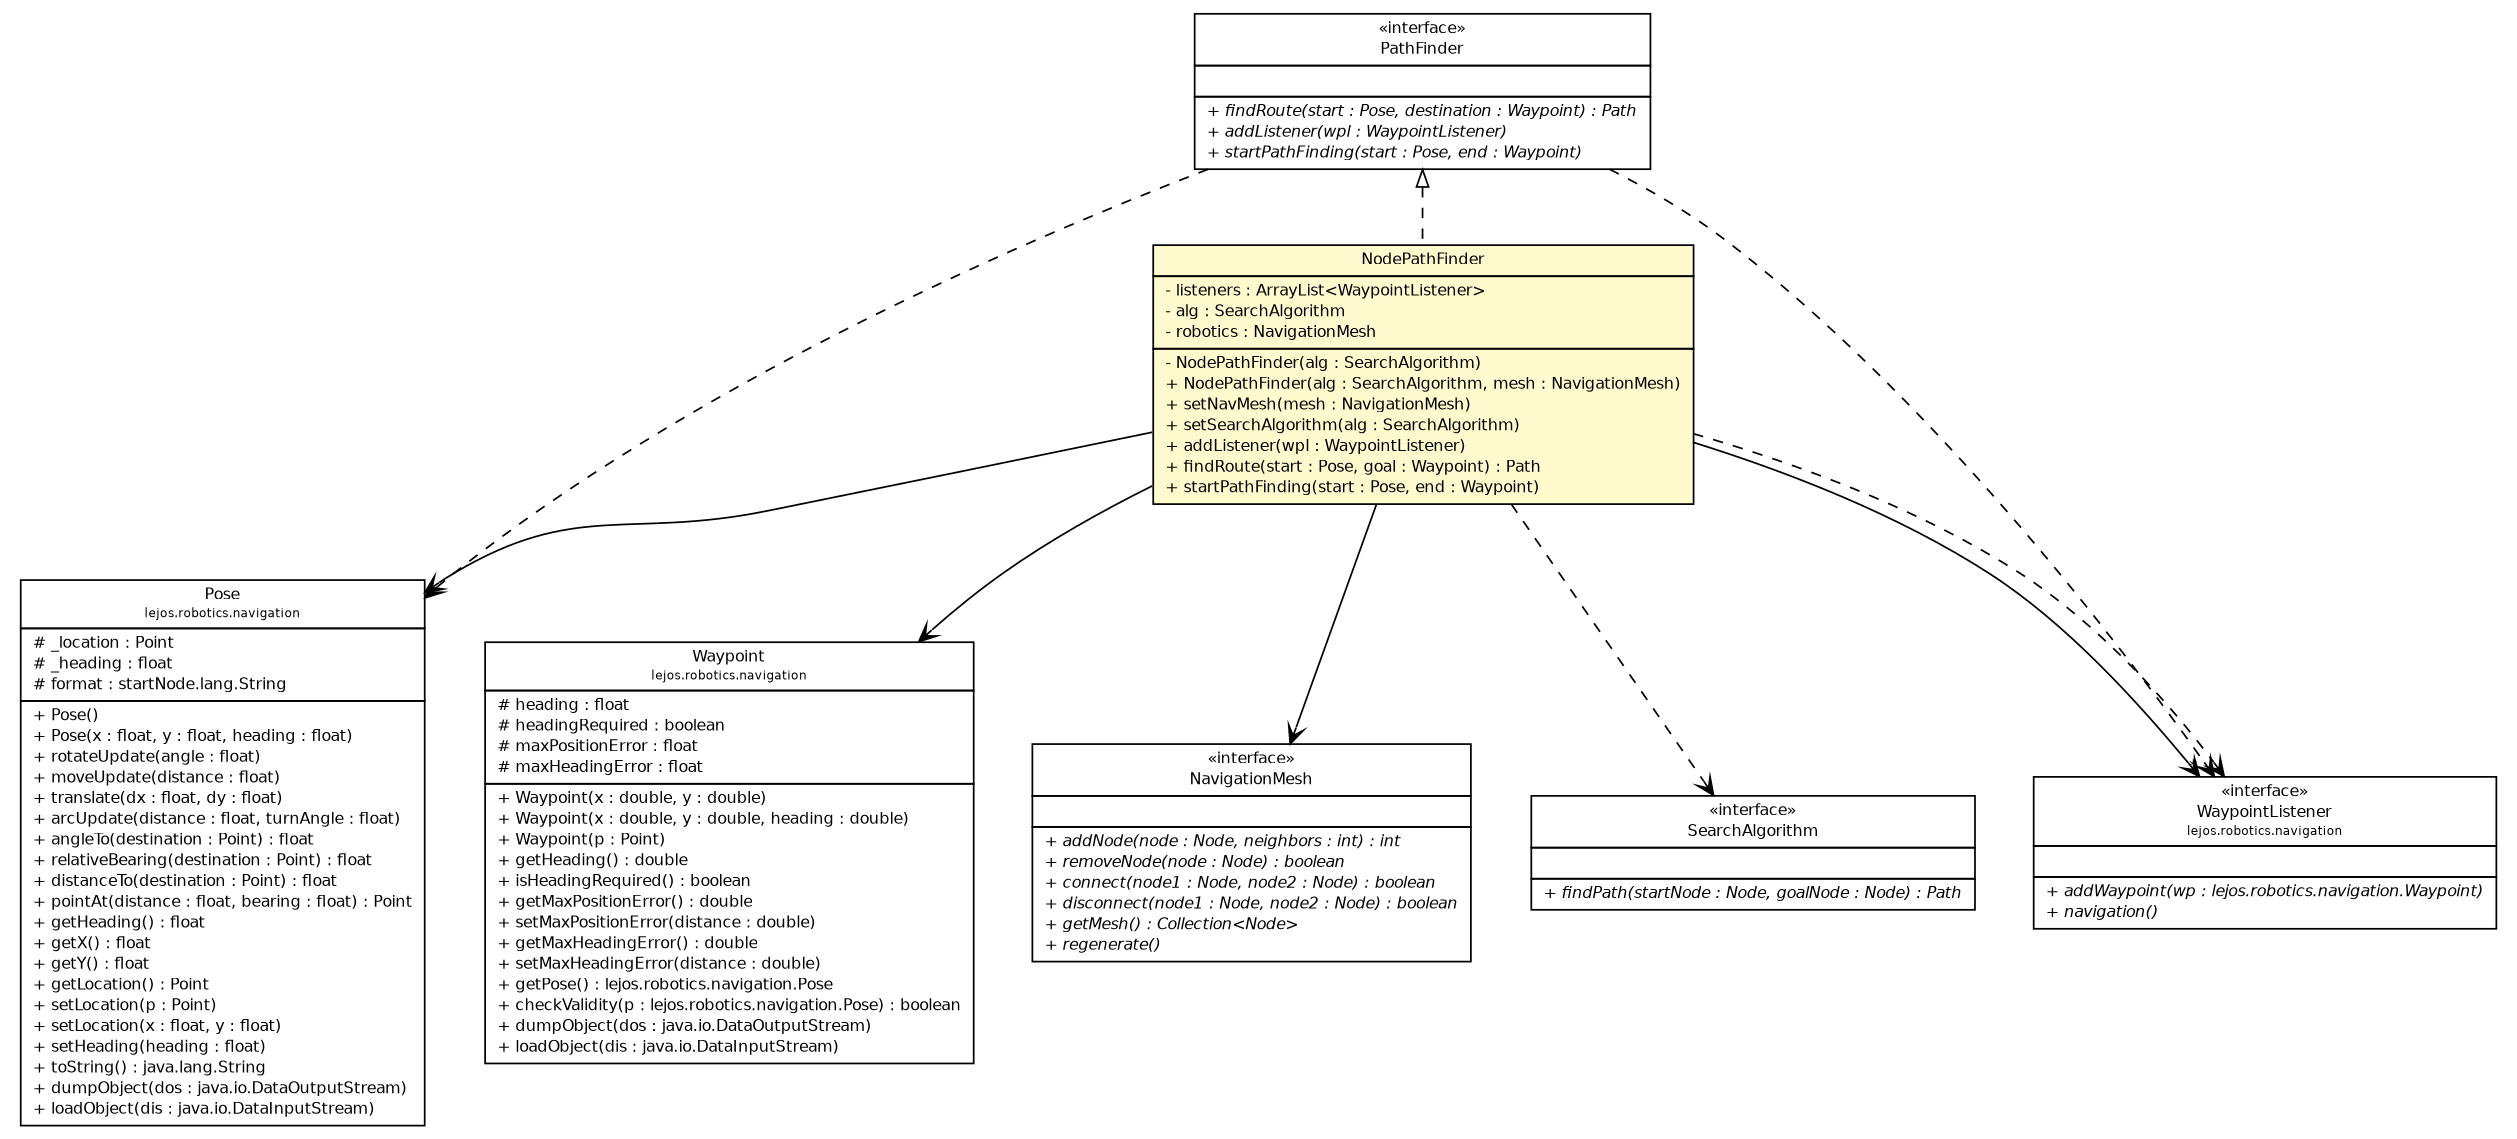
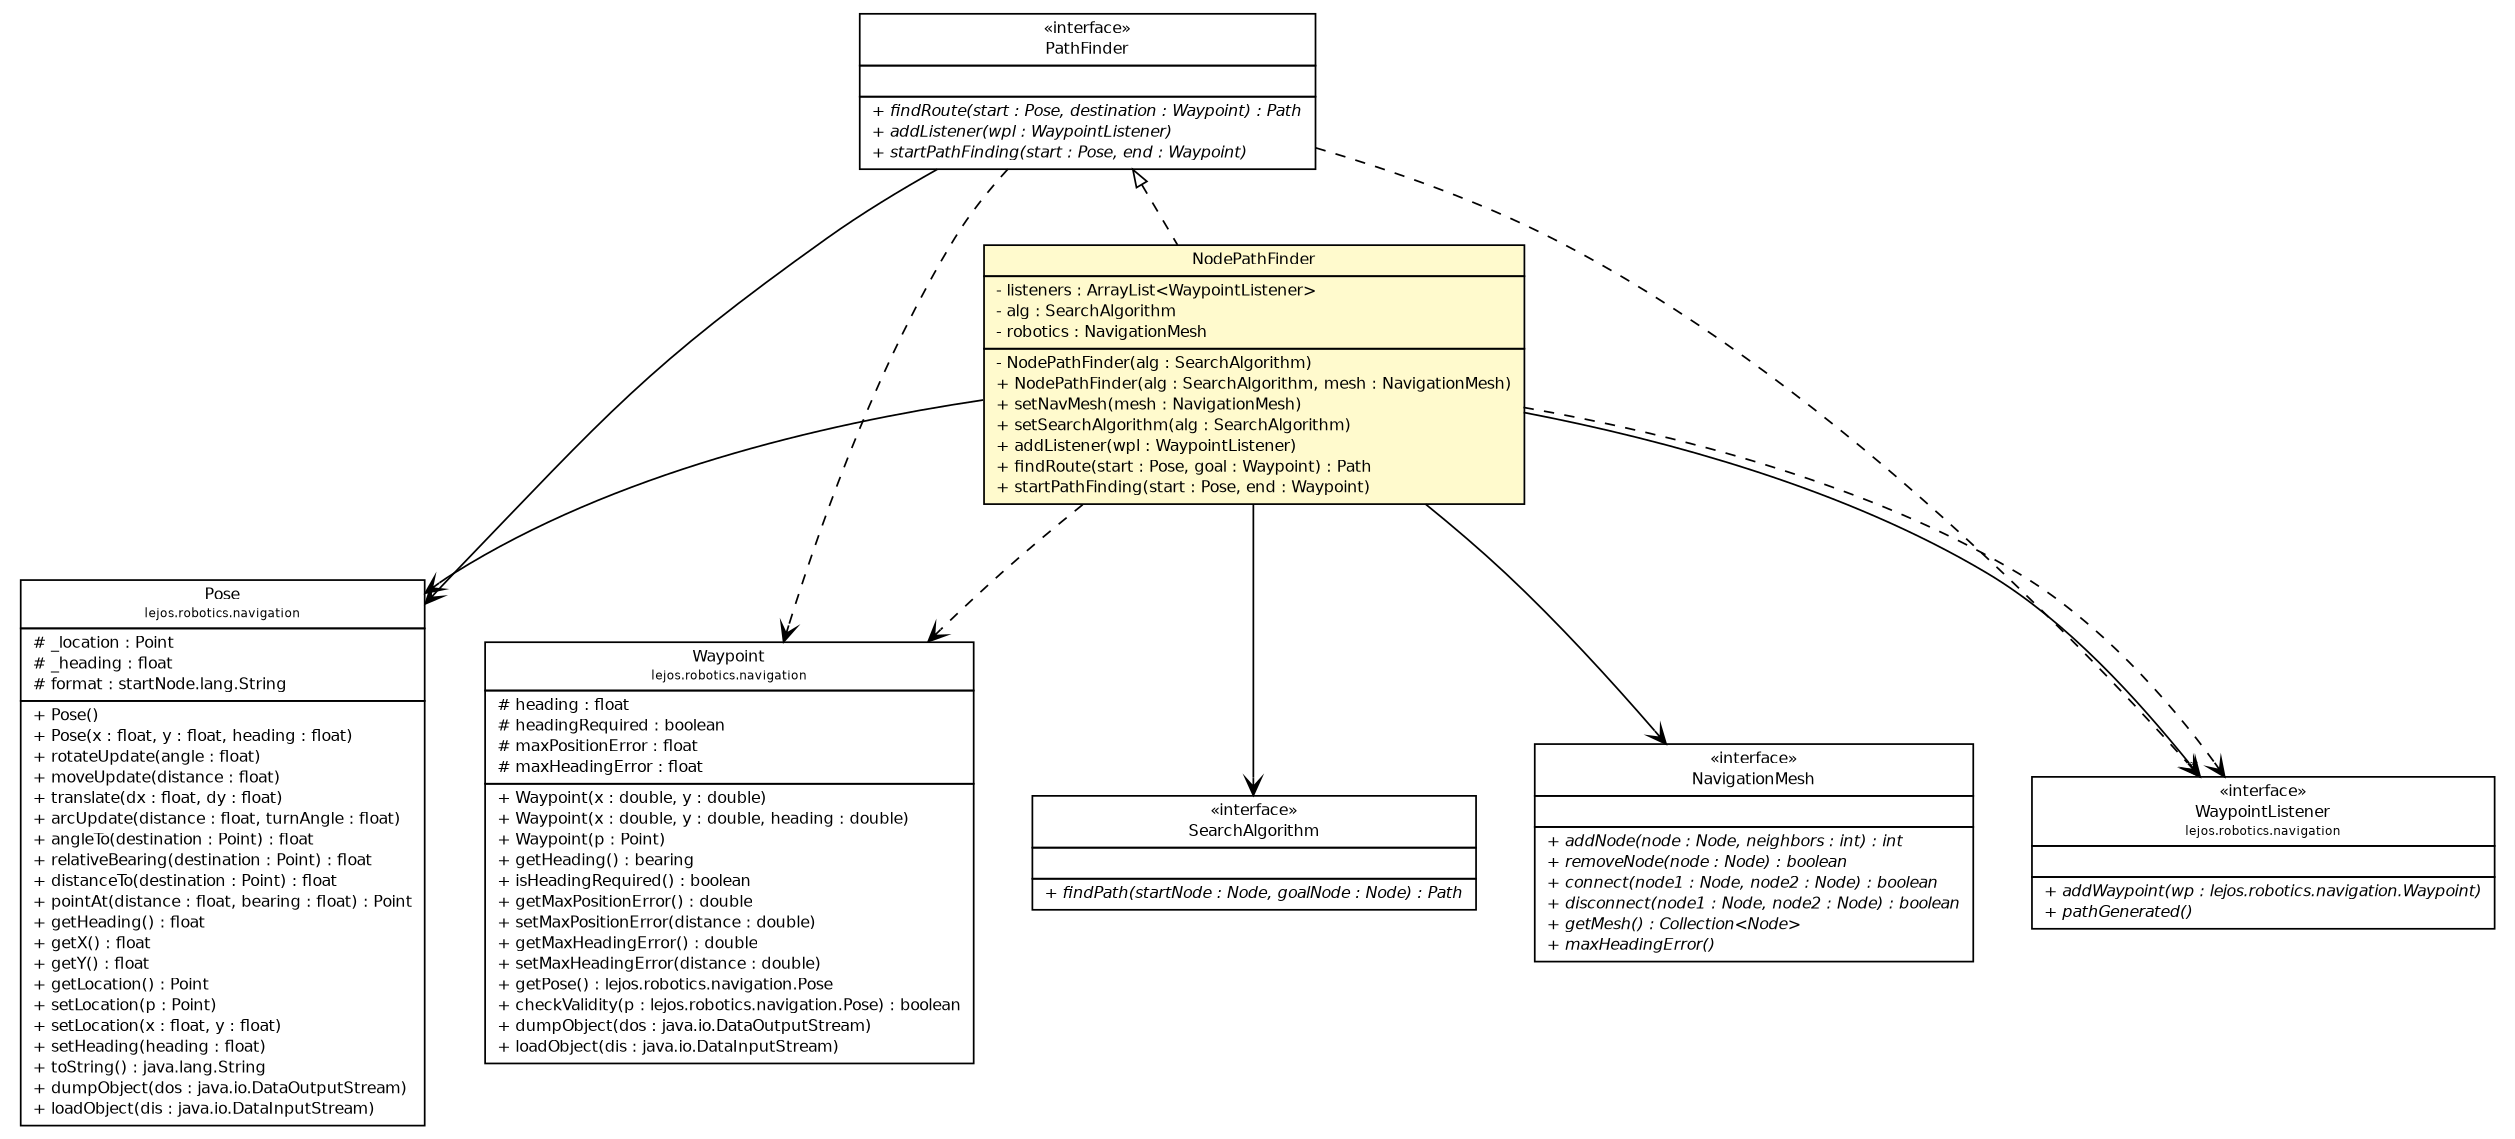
  digraph {
    nodesep=0.25
    ranksep=0.5
    node [fontcolor=black fontname=Helvetica fontsize=9.0 shape=plaintext]
    edge [arrowhead=open color=black fontcolor=black fontname=Helvetica fontsize=10.0 headport=p labelfontname=Helvetica labelfontsize=10 style=dashed tailport=p]
    n1 [label=<<table title="lejos.robotics.navigation.Pose" border="0" cellborder="1" cellspacing="0" cellpadding="2" port="p" href="../navigation/Pose.html"> 		<tr><td><table border="0" cellspacing="0" cellpadding="1"> <tr><td align="center" balign="center"> Pose </td></tr> <tr><td align="center" balign="center"><font point-size="7.0"> lejos.robotics.navigation </font></td></tr> 		</table></td></tr> 		<tr><td><table border="0" cellspacing="0" cellpadding="1"> <tr><td align="left" balign="left"> # _location : Point </td></tr> <tr><td align="left" balign="left"> # _heading : float </td></tr> <tr><td align="left" balign="left"> # format : startNode.lang.String </td></tr> 		</table></td></tr> 		<tr><td><table border="0" cellspacing="0" cellpadding="1"> <tr><td align="left" balign="left"> + Pose() </td></tr> <tr><td align="left" balign="left"> + Pose(x : float, y : float, heading : float) </td></tr> <tr><td align="left" balign="left"> + rotateUpdate(angle : float) </td></tr> <tr><td align="left" balign="left"> + moveUpdate(distance : float) </td></tr> <tr><td align="left" balign="left"> + translate(dx : float, dy : float) </td></tr> <tr><td align="left" balign="left"> + arcUpdate(distance : float, turnAngle : float) </td></tr> <tr><td align="left" balign="left"> + angleTo(destination : Point) : float </td></tr> <tr><td align="left" balign="left"> + relativeBearing(destination : Point) : float </td></tr> <tr><td align="left" balign="left"> + distanceTo(destination : Point) : float </td></tr> <tr><td align="left" balign="left"> + pointAt(distance : float, bearing : float) : Point </td></tr> <tr><td align="left" balign="left"> + getHeading() : float </td></tr> <tr><td align="left" balign="left"> + getX() : float </td></tr> <tr><td align="left" balign="left"> + getY() : float </td></tr> <tr><td align="left" balign="left"> + getLocation() : Point </td></tr> <tr><td align="left" balign="left"> + setLocation(p : Point) </td></tr> <tr><td align="left" balign="left"> + setLocation(x : float, y : float) </td></tr> <tr><td align="left" balign="left"> + setHeading(heading : float) </td></tr> <tr><td align="left" balign="left"> + toString() : java.lang.String </td></tr> <tr><td align="left" balign="left"> + dumpObject(dos : java.io.DataOutputStream) </td></tr> <tr><td align="left" balign="left"> + loadObject(dis : java.io.DataInputStream) </td></tr> 		</table></td></tr> 		</table>>]
-   n2 [label=<<table title="lejos.robotics.navigation.Waypoint" border="0" cellborder="1" cellspacing="0" cellpadding="2" port="p" href="../navigation/Waypoint.html"> 		<tr><td><table border="0" cellspacing="0" cellpadding="1"> <tr><td align="center" balign="center"> Waypoint </td></tr> <tr><td align="center" balign="center"><font point-size="7.0"> lejos.robotics.navigation </font></td></tr> 		</table></td></tr> 		<tr><td><table border="0" cellspacing="0" cellpadding="1"> <tr><td align="left" balign="left"> # heading : float </td></tr> <tr><td align="left" balign="left"> # headingRequired : boolean </td></tr> <tr><td align="left" balign="left"> # maxPositionError : float </td></tr> <tr><td align="left" balign="left"> # maxHeadingError : float </td></tr> 		</table></td></tr> 		<tr><td><table border="0" cellspacing="0" cellpadding="1"> <tr><td align="left" balign="left"> + Waypoint(x : double, y : double) </td></tr> <tr><td align="left" balign="left"> + Waypoint(x : double, y : double, heading : double) </td></tr> <tr><td align="left" balign="left"> + Waypoint(p : Point) </td></tr> <tr><td align="left" balign="left"> + getHeading() : double </td></tr> <tr><td align="left" balign="left"> + isHeadingRequired() : boolean </td></tr> <tr><td align="left" balign="left"> + getMaxPositionError() : double </td></tr> <tr><td align="left" balign="left"> + setMaxPositionError(distance : double) </td></tr> <tr><td align="left" balign="left"> + getMaxHeadingError() : double </td></tr> <tr><td align="left" balign="left"> + setMaxHeadingError(distance : double) </td></tr> <tr><td align="left" balign="left"> + getPose() : lejos.robotics.navigation.Pose </td></tr> <tr><td align="left" balign="left"> + checkValidity(p : lejos.robotics.navigation.Pose) : boolean </td></tr> <tr><td align="left" balign="left"> + dumpObject(dos : java.io.DataOutputStream) </td></tr> <tr><td align="left" balign="left"> + loadObject(dis : java.io.DataInputStream) </td></tr> 		</table></td></tr> 		</table>>]
-   n3 [label=<<table title="lejos.robotics.navigation.WaypointListener" border="0" cellborder="1" cellspacing="0" cellpadding="2" port="p" href="../navigation/WaypointListener.html"> 		<tr><td><table border="0" cellspacing="0" cellpadding="1"> <tr><td align="center" balign="center"> &#171;interface&#187; </td></tr> <tr><td align="center" balign="center"> WaypointListener </td></tr> <tr><td align="center" balign="center"><font point-size="7.0"> lejos.robotics.navigation </font></td></tr> 		</table></td></tr> 		<tr><td><table border="0" cellspacing="0" cellpadding="1"> <tr><td align="left" balign="left">  </td></tr> 		</table></td></tr> 		<tr><td><table border="0" cellspacing="0" cellpadding="1"> <tr><td align="left" balign="left"><font face="Helvetica-Oblique" point-size="9.0"> + addWaypoint(wp : lejos.robotics.navigation.Waypoint) </font></td></tr> <tr><td align="left" balign="left"><font face="Helvetica-Oblique" point-size="9.0"> + navigation() </font></td></tr> 		</table></td></tr> 		</table>>]
-   n4 [label=<<table title="lejos.robotics.pathfinding.NavigationMesh" border="0" cellborder="1" cellspacing="0" cellpadding="2" port="p" href="./NavigationMesh.html"> 		<tr><td><table border="0" cellspacing="0" cellpadding="1"> <tr><td align="center" balign="center"> &#171;interface&#187; </td></tr> <tr><td align="center" balign="center"> NavigationMesh </td></tr> 		</table></td></tr> 		<tr><td><table border="0" cellspacing="0" cellpadding="1"> <tr><td align="left" balign="left">  </td></tr> 		</table></td></tr> 		<tr><td><table border="0" cellspacing="0" cellpadding="1"> <tr><td align="left" balign="left"><font face="Helvetica-Oblique" point-size="9.0"> + addNode(node : Node, neighbors : int) : int </font></td></tr> <tr><td align="left" balign="left"><font face="Helvetica-Oblique" point-size="9.0"> + removeNode(node : Node) : boolean </font></td></tr> <tr><td align="left" balign="left"><font face="Helvetica-Oblique" point-size="9.0"> + connect(node1 : Node, node2 : Node) : boolean </font></td></tr> <tr><td align="left" balign="left"><font face="Helvetica-Oblique" point-size="9.0"> + disconnect(node1 : Node, node2 : Node) : boolean </font></td></tr> <tr><td align="left" balign="left"><font face="Helvetica-Oblique" point-size="9.0"> + getMesh() : Collection&lt;Node&gt; </font></td></tr> <tr><td align="left" balign="left"><font face="Helvetica-Oblique" point-size="9.0"> + regenerate() </font></td></tr> 		</table></td></tr> 		</table>>]
+   n2 [label=<<table title="lejos.robotics.navigation.Waypoint" border="0" cellborder="1" cellspacing="0" cellpadding="2" port="p" href="../navigation/Waypoint.html"> 		<tr><td><table border="0" cellspacing="0" cellpadding="1"> <tr><td align="center" balign="center"> Waypoint </td></tr> <tr><td align="center" balign="center"><font point-size="7.0"> lejos.robotics.navigation </font></td></tr> 		</table></td></tr> 		<tr><td><table border="0" cellspacing="0" cellpadding="1"> <tr><td align="left" balign="left"> # heading : float </td></tr> <tr><td align="left" balign="left"> # headingRequired : boolean </td></tr> <tr><td align="left" balign="left"> # maxPositionError : float </td></tr> <tr><td align="left" balign="left"> # maxHeadingError : float </td></tr> 		</table></td></tr> 		<tr><td><table border="0" cellspacing="0" cellpadding="1"> <tr><td align="left" balign="left"> + Waypoint(x : double, y : double) </td></tr> <tr><td align="left" balign="left"> + Waypoint(x : double, y : double, heading : double) </td></tr> <tr><td align="left" balign="left"> + Waypoint(p : Point) </td></tr> <tr><td align="left" balign="left"> + getHeading() : bearing </td></tr> <tr><td align="left" balign="left"> + isHeadingRequired() : boolean </td></tr> <tr><td align="left" balign="left"> + getMaxPositionError() : double </td></tr> <tr><td align="left" balign="left"> + setMaxPositionError(distance : double) </td></tr> <tr><td align="left" balign="left"> + getMaxHeadingError() : double </td></tr> <tr><td align="left" balign="left"> + setMaxHeadingError(distance : double) </td></tr> <tr><td align="left" balign="left"> + getPose() : lejos.robotics.navigation.Pose </td></tr> <tr><td align="left" balign="left"> + checkValidity(p : lejos.robotics.navigation.Pose) : boolean </td></tr> <tr><td align="left" balign="left"> + dumpObject(dos : java.io.DataOutputStream) </td></tr> <tr><td align="left" balign="left"> + loadObject(dis : java.io.DataInputStream) </td></tr> 		</table></td></tr> 		</table>>]
+   n3 [label=<<table title="lejos.robotics.navigation.WaypointListener" border="0" cellborder="1" cellspacing="0" cellpadding="2" port="p" href="../navigation/WaypointListener.html"> 		<tr><td><table border="0" cellspacing="0" cellpadding="1"> <tr><td align="center" balign="center"> &#171;interface&#187; </td></tr> <tr><td align="center" balign="center"> WaypointListener </td></tr> <tr><td align="center" balign="center"><font point-size="7.0"> lejos.robotics.navigation </font></td></tr> 		</table></td></tr> 		<tr><td><table border="0" cellspacing="0" cellpadding="1"> <tr><td align="left" balign="left">  </td></tr> 		</table></td></tr> 		<tr><td><table border="0" cellspacing="0" cellpadding="1"> <tr><td align="left" balign="left"><font face="Helvetica-Oblique" point-size="9.0"> + addWaypoint(wp : lejos.robotics.navigation.Waypoint) </font></td></tr> <tr><td align="left" balign="left"><font face="Helvetica-Oblique" point-size="9.0"> + pathGenerated() </font></td></tr> 		</table></td></tr> 		</table>>]
+   n4 [label=<<table title="lejos.robotics.pathfinding.NavigationMesh" border="0" cellborder="1" cellspacing="0" cellpadding="2" port="p" href="./NavigationMesh.html"> 		<tr><td><table border="0" cellspacing="0" cellpadding="1"> <tr><td align="center" balign="center"> &#171;interface&#187; </td></tr> <tr><td align="center" balign="center"> NavigationMesh </td></tr> 		</table></td></tr> 		<tr><td><table border="0" cellspacing="0" cellpadding="1"> <tr><td align="left" balign="left">  </td></tr> 		</table></td></tr> 		<tr><td><table border="0" cellspacing="0" cellpadding="1"> <tr><td align="left" balign="left"><font face="Helvetica-Oblique" point-size="9.0"> + addNode(node : Node, neighbors : int) : int </font></td></tr> <tr><td align="left" balign="left"><font face="Helvetica-Oblique" point-size="9.0"> + removeNode(node : Node) : boolean </font></td></tr> <tr><td align="left" balign="left"><font face="Helvetica-Oblique" point-size="9.0"> + connect(node1 : Node, node2 : Node) : boolean </font></td></tr> <tr><td align="left" balign="left"><font face="Helvetica-Oblique" point-size="9.0"> + disconnect(node1 : Node, node2 : Node) : boolean </font></td></tr> <tr><td align="left" balign="left"><font face="Helvetica-Oblique" point-size="9.0"> + getMesh() : Collection&lt;Node&gt; </font></td></tr> <tr><td align="left" balign="left"><font face="Helvetica-Oblique" point-size="9.0"> + maxHeadingError() </font></td></tr> 		</table></td></tr> 		</table>>]
    n5 [label=<<table title="lejos.robotics.pathfinding.NodePathFinder" border="0" cellborder="1" cellspacing="0" cellpadding="2" port="p" bgcolor="lemonChiffon" href="./NodePathFinder.html"> 		<tr><td><table border="0" cellspacing="0" cellpadding="1"> <tr><td align="center" balign="center"> NodePathFinder </td></tr> 		</table></td></tr> 		<tr><td><table border="0" cellspacing="0" cellpadding="1"> <tr><td align="left" balign="left"> - listeners : ArrayList&lt;WaypointListener&gt; </td></tr> <tr><td align="left" balign="left"> - alg : SearchAlgorithm </td></tr> <tr><td align="left" balign="left"> - robotics : NavigationMesh </td></tr> 		</table></td></tr> 		<tr><td><table border="0" cellspacing="0" cellpadding="1"> <tr><td align="left" balign="left"> - NodePathFinder(alg : SearchAlgorithm) </td></tr> <tr><td align="left" balign="left"> + NodePathFinder(alg : SearchAlgorithm, mesh : NavigationMesh) </td></tr> <tr><td align="left" balign="left"> + setNavMesh(mesh : NavigationMesh) </td></tr> <tr><td align="left" balign="left"> + setSearchAlgorithm(alg : SearchAlgorithm) </td></tr> <tr><td align="left" balign="left"> + addListener(wpl : WaypointListener) </td></tr> <tr><td align="left" balign="left"> + findRoute(start : Pose, goal : Waypoint) : Path </td></tr> <tr><td align="left" balign="left"> + startPathFinding(start : Pose, end : Waypoint) </td></tr> 		</table></td></tr> 		</table>>]
    n6 [label=<<table title="lejos.robotics.pathfinding.SearchAlgorithm" border="0" cellborder="1" cellspacing="0" cellpadding="2" port="p" href="./SearchAlgorithm.html"> 		<tr><td><table border="0" cellspacing="0" cellpadding="1"> <tr><td align="center" balign="center"> &#171;interface&#187; </td></tr> <tr><td align="center" balign="center"> SearchAlgorithm </td></tr> 		</table></td></tr> 		<tr><td><table border="0" cellspacing="0" cellpadding="1"> <tr><td align="left" balign="left">  </td></tr> 		</table></td></tr> 		<tr><td><table border="0" cellspacing="0" cellpadding="1"> <tr><td align="left" balign="left"><font face="Helvetica-Oblique" point-size="9.0"> + findPath(startNode : Node, goalNode : Node) : Path </font></td></tr> 		</table></td></tr> 		</table>>]
    n7 [label=<<table title="lejos.robotics.pathfinding.PathFinder" border="0" cellborder="1" cellspacing="0" cellpadding="2" port="p" href="./PathFinder.html"> 		<tr><td><table border="0" cellspacing="0" cellpadding="1"> <tr><td align="center" balign="center"> &#171;interface&#187; </td></tr> <tr><td align="center" balign="center"> PathFinder </td></tr> 		</table></td></tr> 		<tr><td><table border="0" cellspacing="0" cellpadding="1"> <tr><td align="left" balign="left">  </td></tr> 		</table></td></tr> 		<tr><td><table border="0" cellspacing="0" cellpadding="1"> <tr><td align="left" balign="left"><font face="Helvetica-Oblique" point-size="9.0"> + findRoute(start : Pose, destination : Waypoint) : Path </font></td></tr> <tr><td align="left" balign="left"><font face="Helvetica-Oblique" point-size="9.0"> + addListener(wpl : WaypointListener) </font></td></tr> <tr><td align="left" balign="left"><font face="Helvetica-Oblique" point-size="9.0"> + startPathFinding(start : Pose, end : Waypoint) </font></td></tr> 		</table></td></tr> 		</table>>]
    n5 -> n1 [style=solid]
-   n5 -> n2 [style=solid]
+   n5 -> n2
    n5 -> n3 [headlabel="*" style=""]
    n5 -> n3
    n5 -> n4 [style=""]
-   n5 -> n6
-   n7 -> n1
+   n5 -> n6 [style=""]
+   n7 -> n1 [style=solid]
+   n7 -> n2
    n7 -> n3
    n7 -> n5 [arrowtail=empty dir=back fontsize=10 arrowhead="" color="" fontcolor=""]
  }
